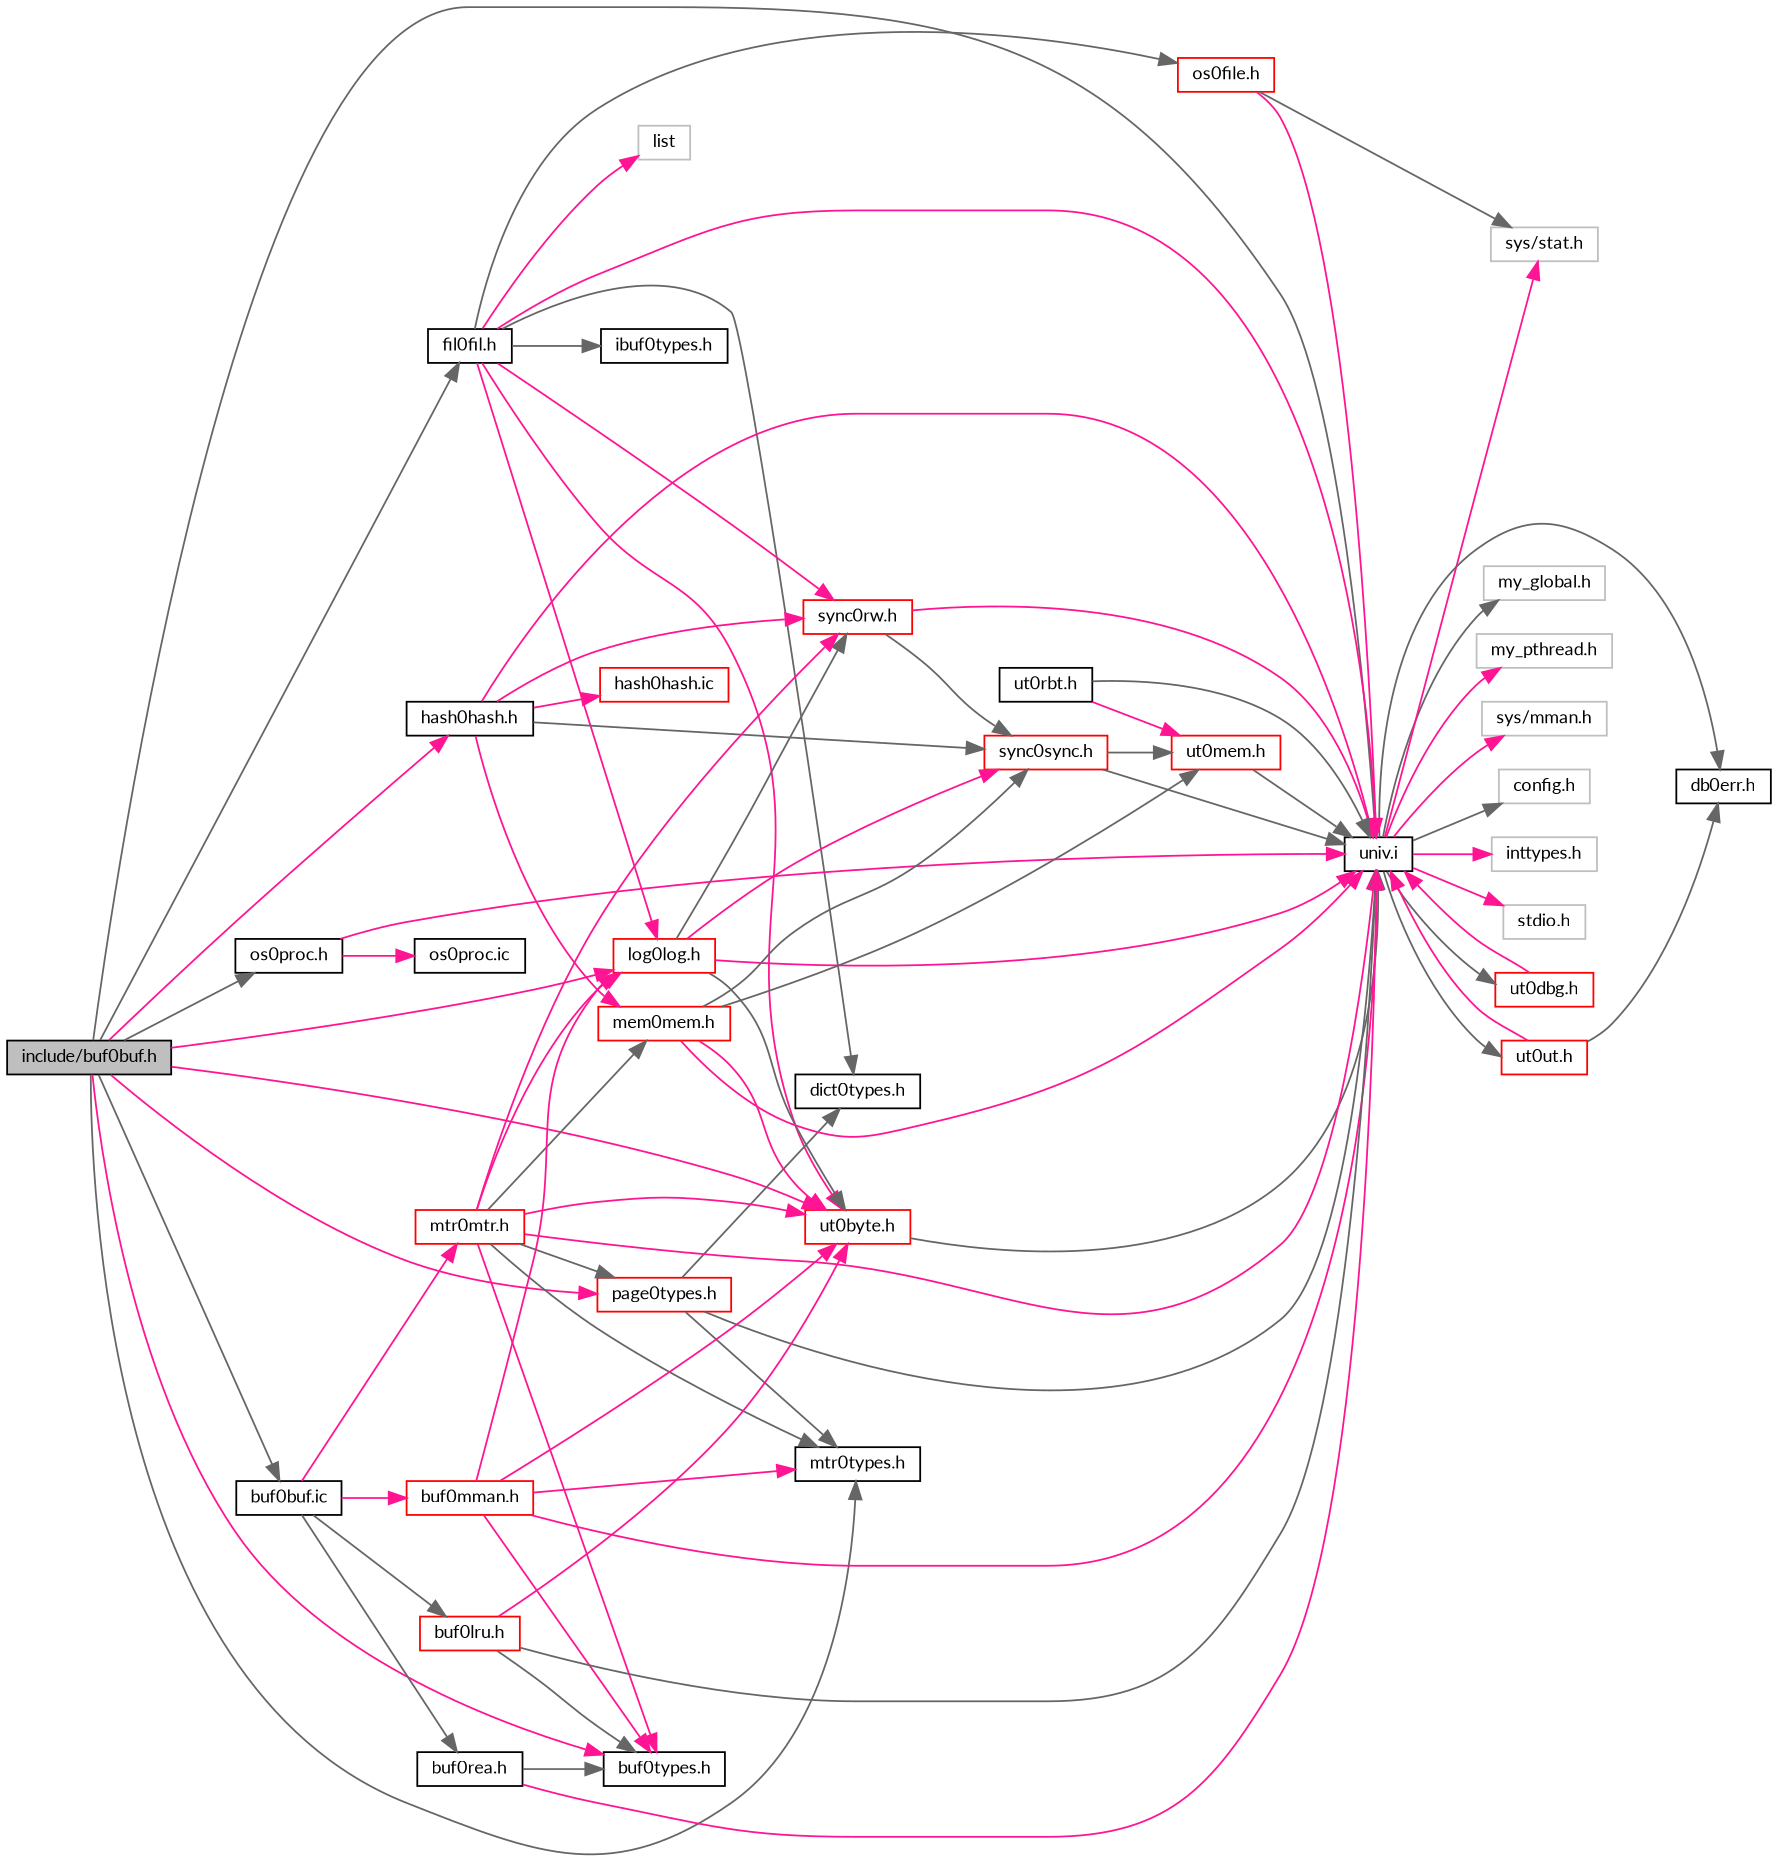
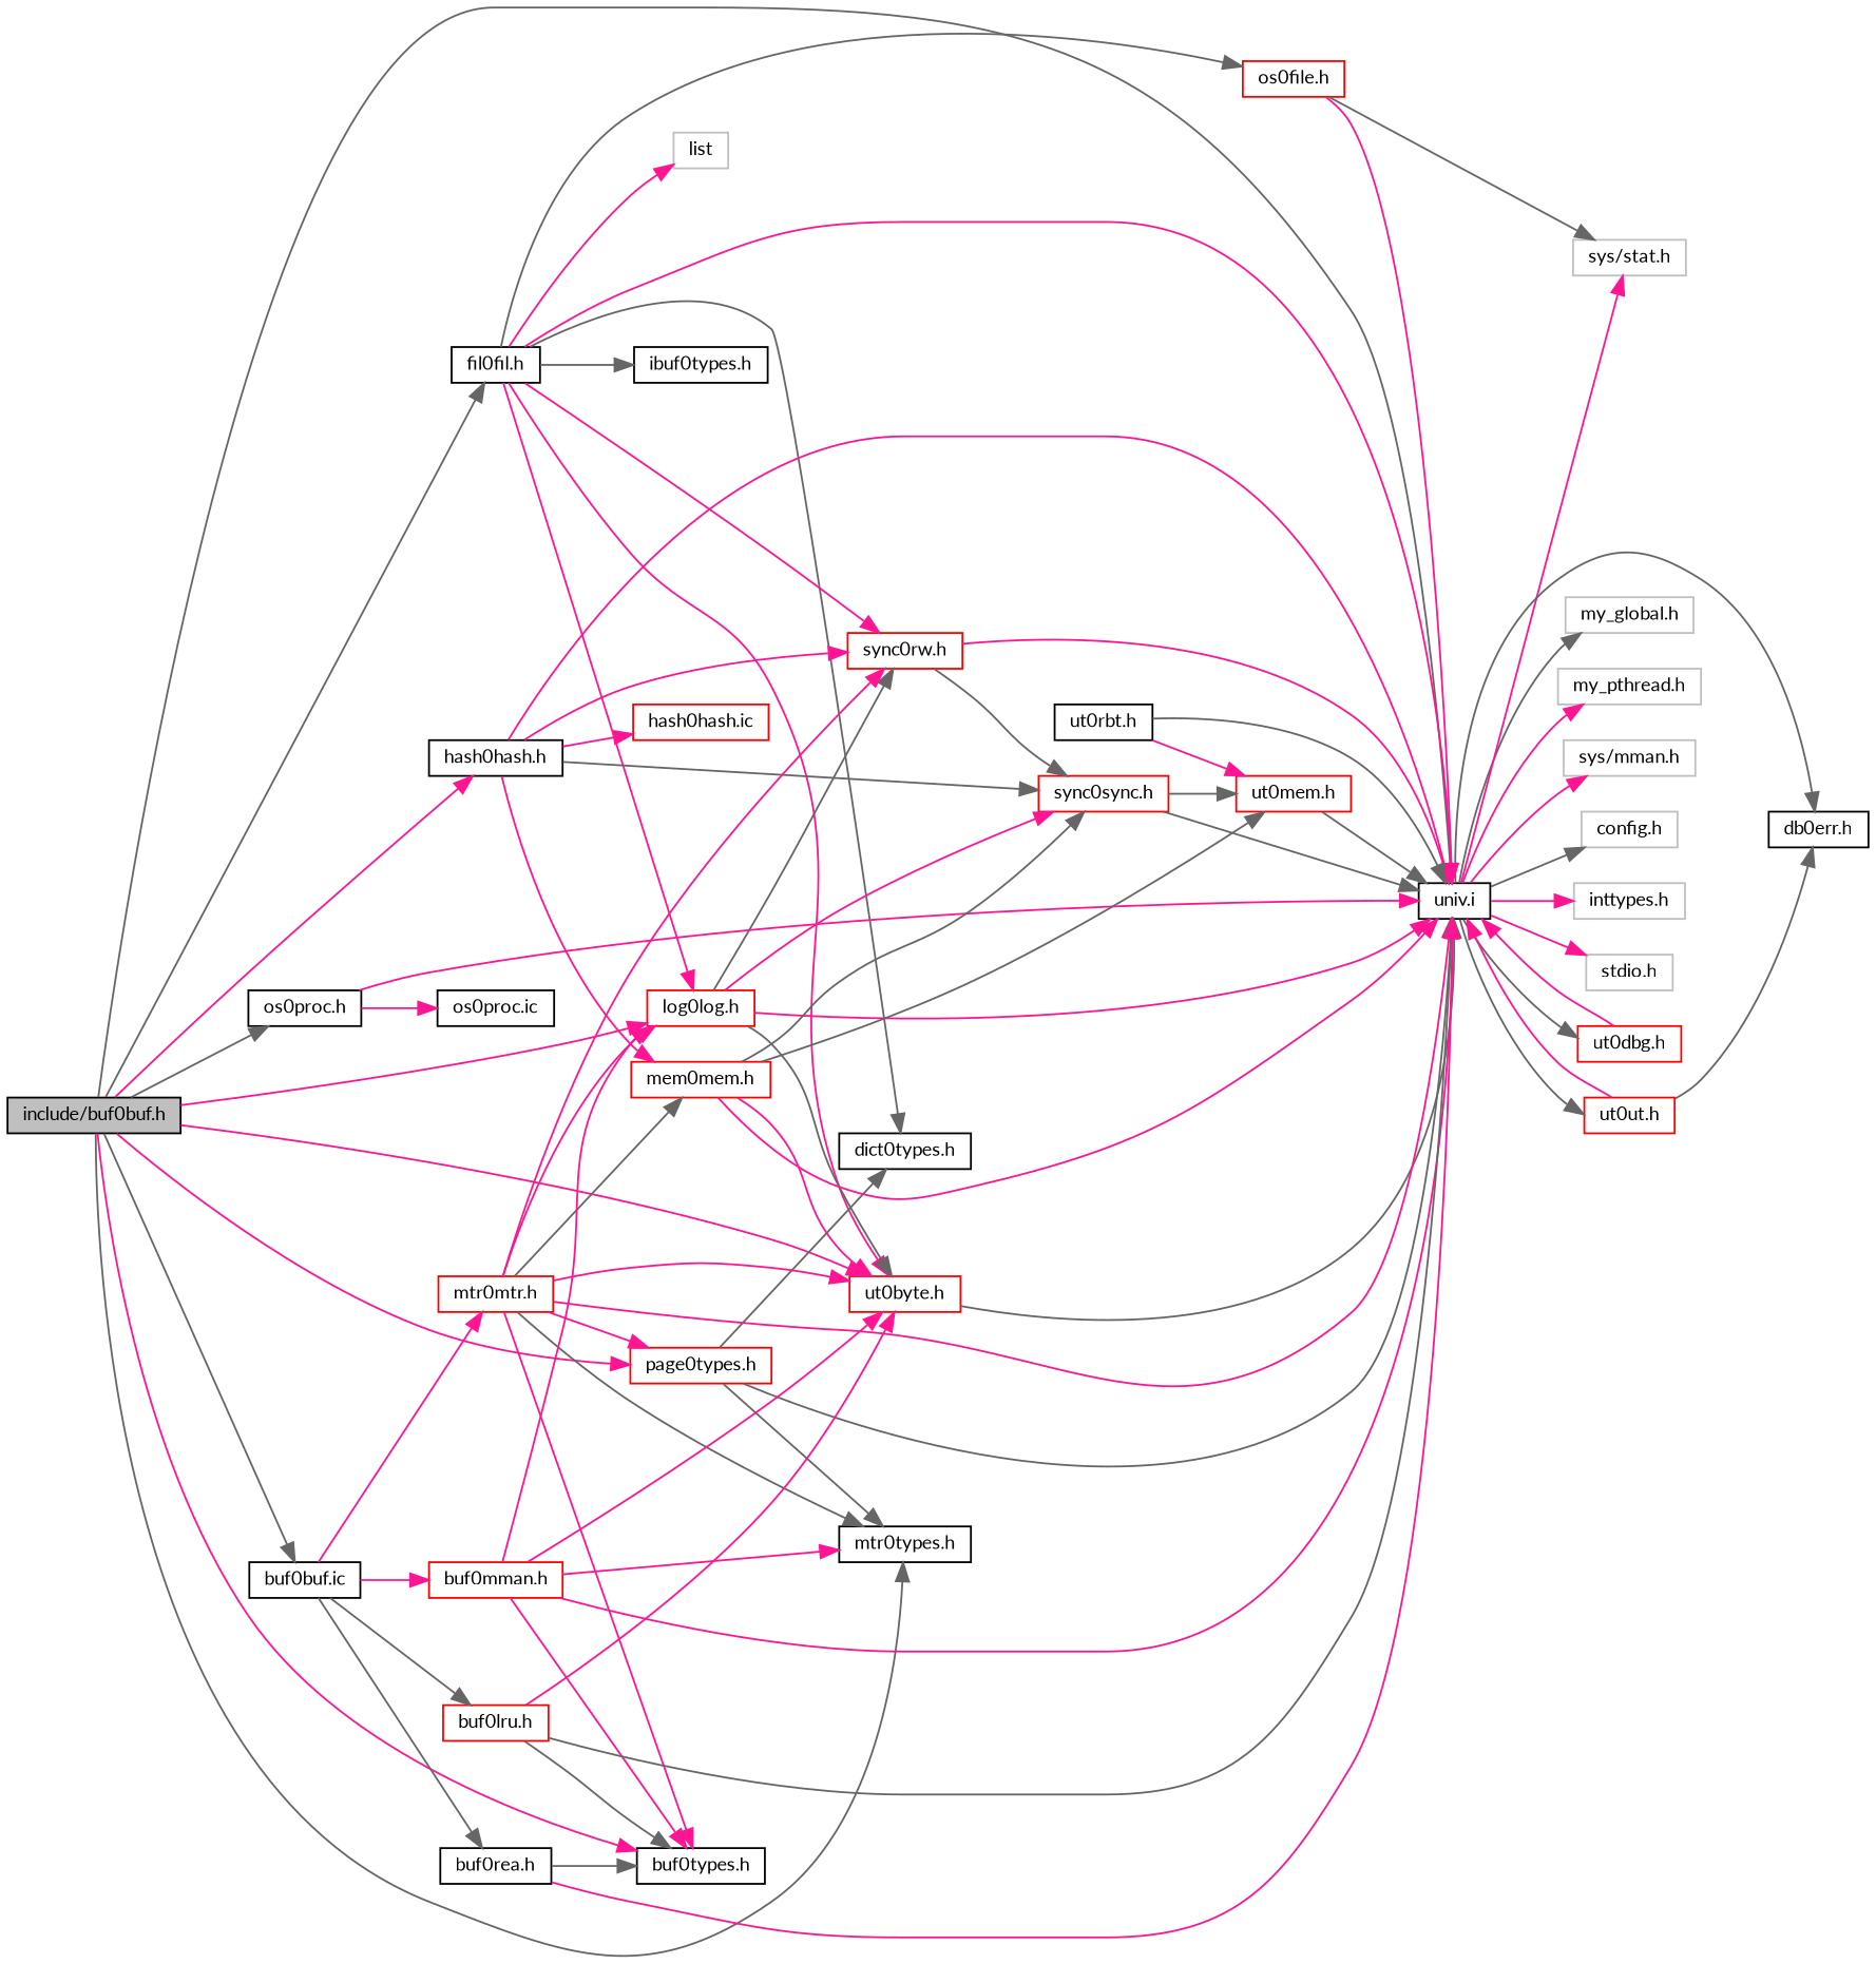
  digraph {
    fontname=Lato
    rankdir=LR
    node [color=black fontname=Lato fontsize=10 shape=record]
    edge [color=deeppink fontname=Lato fontsize=10 labelfontname=FreeSans labelfontsize=10 style=solid]
    n1 [fillcolor=grey75 fontcolor=black height=0.2 label="include/buf0buf.h" style=filled width=0.4]
    n2 [height=0.2 label="univ.i" width=0.4]
    n3 [height=0.2 label="fil0fil.h" width=0.4]
    n4 [color=red height=0.2 label="ut0byte.h" width=0.4]
    n5 [color=red height=0.2 label="log0log.h" width=0.4]
    n6 [height=0.2 label="mtr0types.h" width=0.4]
    n7 [height=0.2 label="buf0types.h" width=0.4]
    n8 [height=0.2 label="hash0hash.h" width=0.4]
    n9 [color=red height=0.2 label="page0types.h" width=0.4]
    n10 [height=0.2 label="os0proc.h" width=0.4]
    n11 [height=0.2 label="buf0buf.ic" width=0.4]
    n12 [color=grey75 height=0.2 label="my_global.h" width=0.4]
    n13 [color=grey75 height=0.2 label="my_pthread.h" width=0.4]
    n14 [color=grey75 height=0.2 label="sys/stat.h" width=0.4]
    n15 [color=grey75 height=0.2 label="sys/mman.h" width=0.4]
    n16 [color=grey75 height=0.2 label="config.h" width=0.4]
    n17 [color=grey75 height=0.2 label="inttypes.h" width=0.4]
    n18 [color=grey75 height=0.2 label="stdio.h" width=0.4]
    n19 [color=red height=0.2 label="ut0dbg.h" width=0.4]
    n20 [color=red height=0.2 label="ut0ut.h" width=0.4]
    n21 [height=0.2 label="db0err.h" width=0.4]
    n22 [height=0.2 label="dict0types.h" width=0.4]
    n23 [color=red height=0.2 label="os0file.h" width=0.4]
    n24 [color=red height=0.2 label="sync0rw.h" width=0.4]
    n25 [height=0.2 label="ibuf0types.h" width=0.4]
    n26 [color=grey75 height=0.2 label=list width=0.4]
    n27 [color=red height=0.2 label="sync0sync.h" width=0.4]
    n28 [color=red height=0.2 label="mem0mem.h" width=0.4]
    n29 [color=red height=0.2 label="hash0hash.ic" width=0.4]
    n30 [height=0.2 label="ut0rbt.h" width=0.4]
    n31 [color=red height=0.2 label="ut0mem.h" width=0.4]
    n32 [height=0.2 label="os0proc.ic" width=0.4]
    n33 [color=red height=0.2 label="mtr0mtr.h" width=0.4]
    n34 [color=red height=0.2 label="buf0mman.h" width=0.4]
    n35 [color=red height=0.2 label="buf0lru.h" width=0.4]
    n36 [height=0.2 label="buf0rea.h" width=0.4]
    n1 -> n2 [color=gray40]
    n1 -> n3 [color=gray40]
    n1 -> n4
    n1 -> n5
    n1 -> n6 [color=gray40]
    n1 -> n7
    n1 -> n8
    n1 -> n9
    n1 -> n10 [color=gray40]
    n1 -> n11 [color=gray40]
    n2 -> n12 [color=gray40]
    n2 -> n13
    n2 -> n14
    n2 -> n15
    n2 -> n16 [color=gray40]
    n2 -> n17
    n2 -> n18
    n2 -> n19 [color=gray40]
    n2 -> n20 [color=gray40]
    n2 -> n21 [color=gray40]
    n3 -> n2
    n3 -> n4
    n3 -> n5
    n3 -> n22 [color=gray40]
    n3 -> n23 [color=gray40]
    n3 -> n24
    n3 -> n25 [color=gray40]
    n3 -> n26
    n4 -> n2 [color=gray40]
    n5 -> n2
    n5 -> n4 [color=gray40]
    n5 -> n24 [color=gray40]
    n5 -> n27
    n8 -> n2
    n8 -> n24
    n8 -> n27 [color=gray40]
    n8 -> n28
    n8 -> n29
    n9 -> n2 [color=gray40]
    n9 -> n6 [color=gray40]
    n9 -> n22 [color=gray40]
    n10 -> n2
    n10 -> n32
    n11 -> n33
    n11 -> n34
    n11 -> n35 [color=gray40]
    n11 -> n36 [color=gray40]
    n19 -> n2
    n20 -> n2
    n20 -> n21 [color=gray40]
    n23 -> n2
    n23 -> n14 [color=gray40]
    n24 -> n2
    n24 -> n27 [color=gray40]
    n27 -> n2 [color=gray40]
    n27 -> n31 [color=gray40]
    n28 -> n2
    n28 -> n4
    n28 -> n27 [color=gray40]
    n28 -> n31 [color=gray40]
    n30 -> n2 [color=gray40]
    n30 -> n31
    n31 -> n2 [color=gray40]
    n33 -> n2
    n33 -> n4
    n33 -> n5
    n33 -> n6 [color=gray40]
    n33 -> n7
-   n33 -> n9 [color=gray40]
+   n33 -> n9
    n33 -> n24
    n33 -> n28 [color=gray40]
    n34 -> n2
    n34 -> n4
    n34 -> n5
    n34 -> n6
    n34 -> n7
    n35 -> n2 [color=gray40]
    n35 -> n4
    n35 -> n7 [color=gray40]
    n36 -> n2
    n36 -> n7 [color=gray40]
  }
